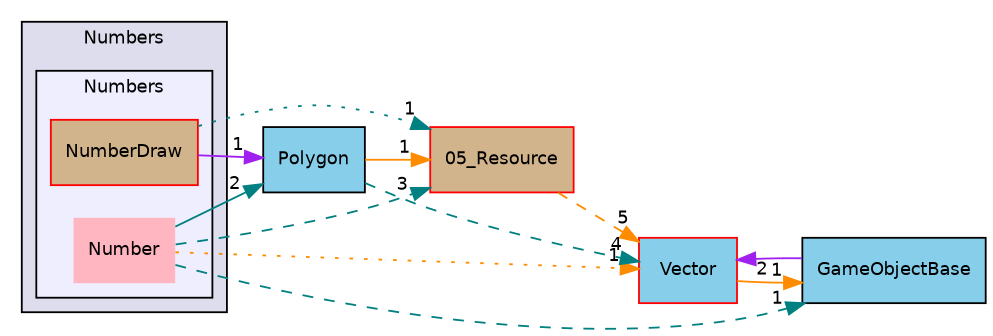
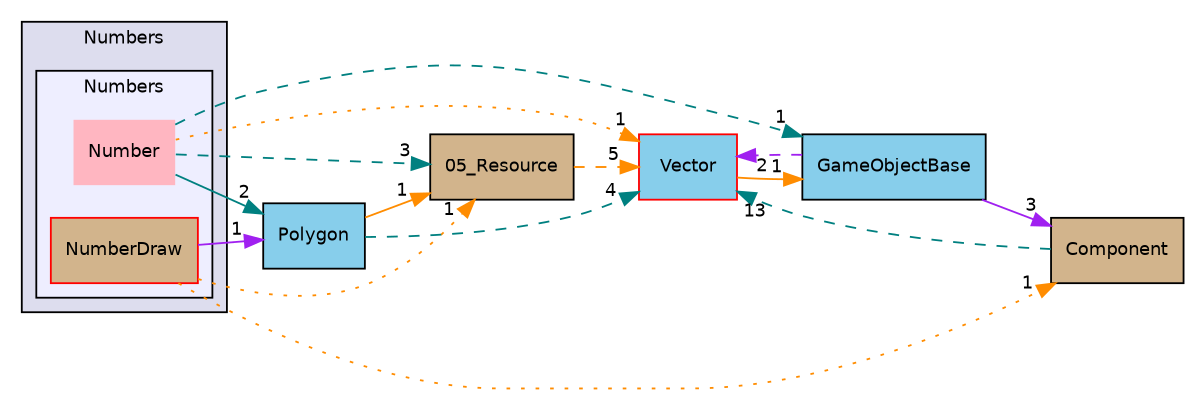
  digraph {
    compound=true
    rankdir=LR
    node [color=black fillcolor=tan fontname=Helvetica fontsize=10 shape=box style=filled]
    edge [color=darkorange headlabel=1 labeldistance=1.5 labelfontname=Helvetica labelfontsize=10 style=solid]
    n1 [fillcolor=lightpink label=Number shape=plaintext]
    n2 [color=red label=NumberDraw]
-   n3 [color=red label="05_Resource"]
+   n3 [label="05_Resource"]
    n4 [fillcolor=skyblue label=Polygon]
    n5 [fillcolor=skyblue label=GameObjectBase]
    n6 [color=red fillcolor=skyblue label=Vector]
+   n7 [label=Component]
    subgraph cluster_1 {
      bgcolor="#ddddee"
      fontname=Helvetica
      fontsize=10
      label=Numbers
      pencolor=black
      subgraph cluster_2 {
        bgcolor="#eeeeff"
        fontname=Helvetica
        fontsize=10
        label=Numbers
        pencolor=black
        n1
        n2
      }
    }
    n1 -> n3 [color=teal headlabel=3 style=dashed]
    n1 -> n4 [color=teal headlabel=2]
    n1 -> n5 [color=teal style=dashed]
    n1 -> n6 [style=dotted]
-   n2 -> n3 [color=teal style=dotted]
+   n2 -> n3 [style=dotted]
    n2 -> n4 [color=purple]
+   n2 -> n7 [style=dotted]
    n3 -> n6 [headlabel=5 style=dashed]
    n4 -> n3
    n4 -> n6 [color=teal headlabel=4 style=dashed]
-   n5 -> n6 [color=purple headlabel=2]
+   n5 -> n6 [color=purple headlabel=2 style=dashed]
+   n5 -> n7 [color=purple headlabel=3]
    n6 -> n5
+   n7 -> n6 [color=teal headlabel=13 style=dashed]
  }
